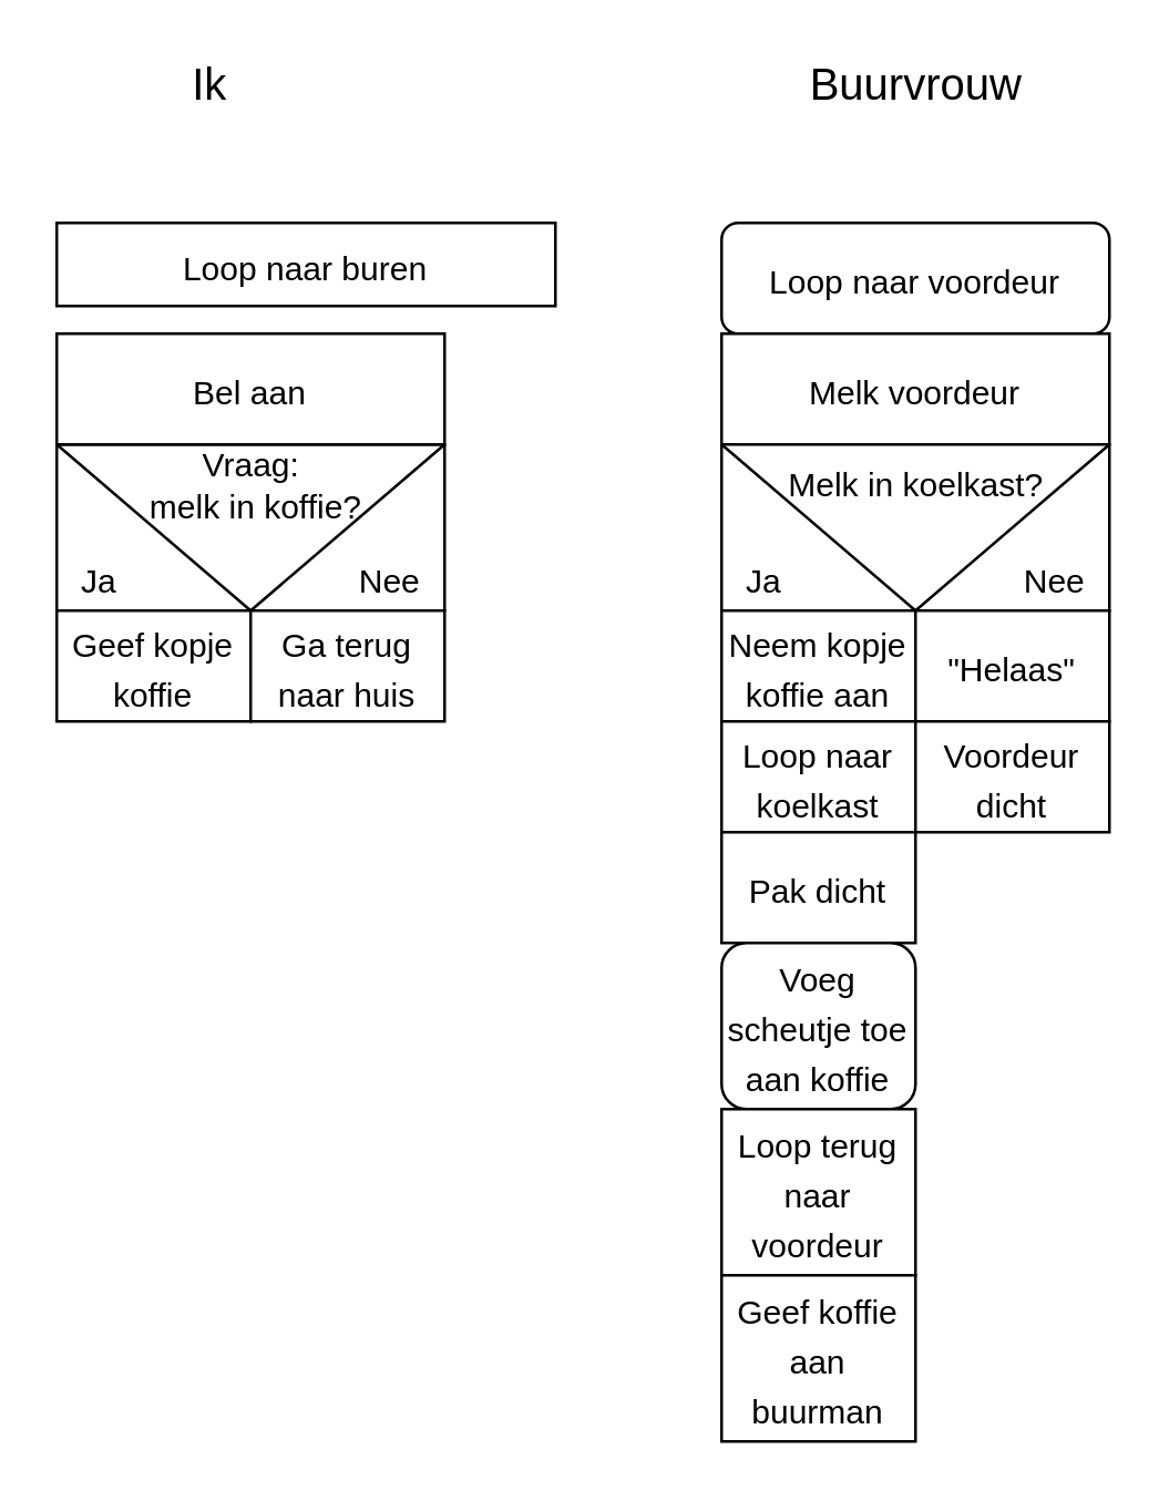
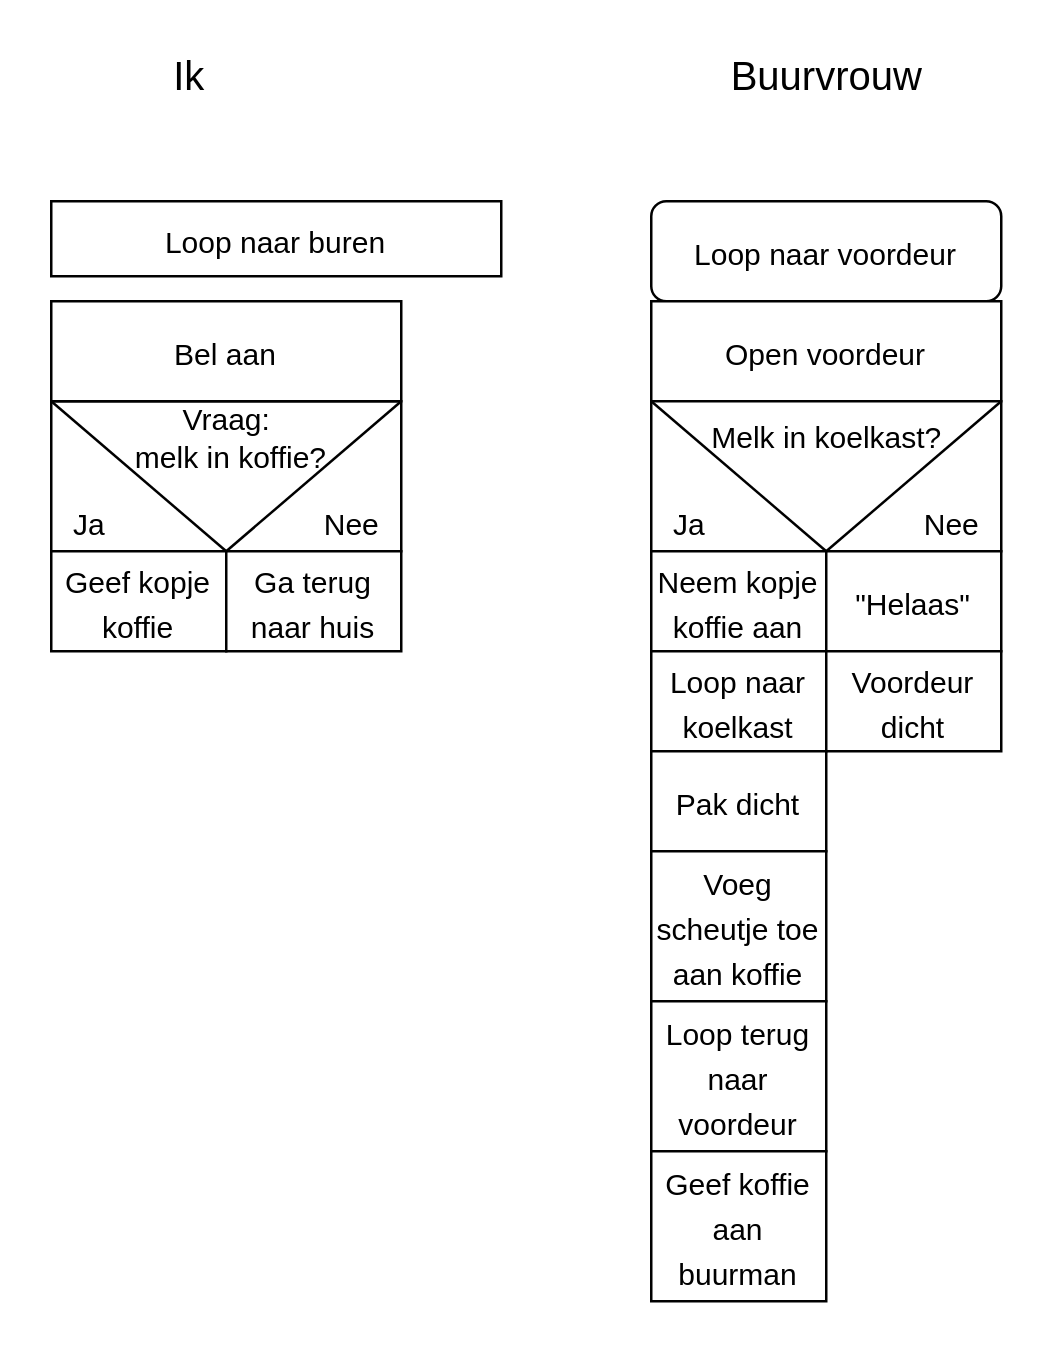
  <mxCell id="0" />
  <mxCell id="1" parent="0" />
  <mxCell id="2" value="" style="rounded=0;whiteSpace=wrap;html=1;fontSize=15;" vertex="1" parent="1"><mxGeometry x="20" y="160" width="140" height="60" as="geometry" /></mxCell>
  <mxCell id="3" value="&lt;font style=&quot;font-size: 12px&quot;&gt;Geef kopje koffie&lt;/font&gt;" style="rounded=0;whiteSpace=wrap;html=1;fontSize=15;" vertex="1" parent="1"><mxGeometry x="20" y="220" width="70" height="40" as="geometry" /></mxCell>
  <mxCell id="4" value="&lt;font style=&quot;font-size: 12px&quot;&gt;Ga terug naar huis&lt;/font&gt;" style="rounded=0;whiteSpace=wrap;html=1;fontSize=15;" vertex="1" parent="1"><mxGeometry x="90" y="220" width="70" height="40" as="geometry" /></mxCell>
  <mxCell id="5" value="" style="endArrow=none;html=1;fontSize=12;exitX=0;exitY=0;exitDx=0;exitDy=0;entryX=1;entryY=0;entryDx=0;entryDy=0;" edge="1" parent="1" source="4" target="2"><mxGeometry width="50" height="50" relative="1" as="geometry"><mxPoint x="110" y="230" as="sourcePoint" /><mxPoint x="160" y="180" as="targetPoint" /></mxGeometry></mxCell>
  <mxCell id="6" value="" style="endArrow=none;html=1;fontSize=12;exitX=0;exitY=0;exitDx=0;exitDy=0;entryX=0;entryY=0;entryDx=0;entryDy=0;" edge="1" parent="1" source="4" target="2"><mxGeometry width="50" height="50" relative="1" as="geometry"><mxPoint x="140" y="220" as="sourcePoint" /><mxPoint x="210" y="180" as="targetPoint" /></mxGeometry></mxCell>
  <mxCell id="7" value="Ja" style="text;html=1;align=center;verticalAlign=middle;resizable=0;points=[];autosize=1;strokeColor=none;fillColor=none;fontSize=12;" vertex="1" parent="1"><mxGeometry x="20" y="200" width="30" height="20" as="geometry" /></mxCell>
  <mxCell id="8" value="Nee" style="text;html=1;align=center;verticalAlign=middle;resizable=0;points=[];autosize=1;strokeColor=none;fillColor=none;fontSize=12;" vertex="1" parent="1"><mxGeometry x="120" y="200" width="40" height="20" as="geometry" /></mxCell>
  <mxCell id="9" value="&lt;font style=&quot;font-size: 12px&quot;&gt;Vraag:&lt;br&gt;&amp;nbsp;melk in koffie?&lt;/font&gt;" style="text;html=1;align=center;verticalAlign=middle;resizable=0;points=[];autosize=1;strokeColor=none;fillColor=none;fontSize=12;" vertex="1" parent="1"><mxGeometry x="40" y="160" width="100" height="30" as="geometry" /></mxCell>
  <mxCell id="10" value="&lt;font style=&quot;font-size: 12px&quot;&gt;Loop naar voordeur&lt;/font&gt;" style="whiteSpace=wrap;html=1;fontSize=15;rounded=1;" vertex="1" parent="1"><mxGeometry x="260" y="80" width="140" height="40" as="geometry" /></mxCell>
- <mxCell id="11" value="&lt;font style=&quot;font-size: 12px&quot;&gt;Melk voordeur&lt;/font&gt;" style="rounded=0;whiteSpace=wrap;html=1;fontSize=15;" vertex="1" parent="1"><mxGeometry x="260" y="120" width="140" height="40" as="geometry" /></mxCell>
+ <mxCell id="11" value="&lt;font style=&quot;font-size: 12px&quot;&gt;Open voordeur&lt;/font&gt;" style="rounded=0;whiteSpace=wrap;html=1;fontSize=15;" vertex="1" parent="1"><mxGeometry x="260" y="120" width="140" height="40" as="geometry" /></mxCell>
  <mxCell id="12" value="" style="rounded=0;whiteSpace=wrap;html=1;fontSize=15;" vertex="1" parent="1"><mxGeometry x="260" y="160" width="140" height="60" as="geometry" /></mxCell>
  <mxCell id="13" value="&lt;font style=&quot;font-size: 12px&quot;&gt;Neem kopje koffie aan&lt;/font&gt;" style="rounded=0;whiteSpace=wrap;html=1;fontSize=15;" vertex="1" parent="1"><mxGeometry x="260" y="220" width="70" height="40" as="geometry" /></mxCell>
  <mxCell id="14" value="&lt;font style=&quot;font-size: 12px&quot;&gt;&quot;Helaas&quot;&lt;/font&gt;" style="rounded=0;whiteSpace=wrap;html=1;fontSize=15;" vertex="1" parent="1"><mxGeometry x="330" y="220" width="70" height="40" as="geometry" /></mxCell>
  <mxCell id="15" value="" style="endArrow=none;html=1;fontSize=12;exitX=0;exitY=0;exitDx=0;exitDy=0;entryX=1;entryY=0;entryDx=0;entryDy=0;" edge="1" parent="1" source="14" target="12"><mxGeometry width="50" height="50" relative="1" as="geometry"><mxPoint x="350" y="230" as="sourcePoint" /><mxPoint x="400" y="180" as="targetPoint" /></mxGeometry></mxCell>
  <mxCell id="16" value="" style="endArrow=none;html=1;fontSize=12;exitX=0;exitY=0;exitDx=0;exitDy=0;entryX=0;entryY=0;entryDx=0;entryDy=0;" edge="1" parent="1" source="14" target="12"><mxGeometry width="50" height="50" relative="1" as="geometry"><mxPoint x="380" y="220" as="sourcePoint" /><mxPoint x="450" y="180" as="targetPoint" /></mxGeometry></mxCell>
  <mxCell id="17" value="Ja" style="text;html=1;align=center;verticalAlign=middle;resizable=0;points=[];autosize=1;strokeColor=none;fillColor=none;fontSize=12;" vertex="1" parent="1"><mxGeometry x="260" y="200" width="30" height="20" as="geometry" /></mxCell>
  <mxCell id="18" value="Nee" style="text;html=1;align=center;verticalAlign=middle;resizable=0;points=[];autosize=1;strokeColor=none;fillColor=none;fontSize=12;" vertex="1" parent="1"><mxGeometry x="360" y="200" width="40" height="20" as="geometry" /></mxCell>
  <mxCell id="19" value="Melk in koelkast?" style="text;html=1;align=center;verticalAlign=middle;resizable=0;points=[];autosize=1;strokeColor=none;fillColor=none;fontSize=12;" vertex="1" parent="1"><mxGeometry x="275" y="165" width="110" height="20" as="geometry" /></mxCell>
  <mxCell id="20" value="&lt;font style=&quot;font-size: 12px&quot;&gt;Loop naar koelkast&lt;/font&gt;" style="rounded=0;whiteSpace=wrap;html=1;fontSize=15;" vertex="1" parent="1"><mxGeometry x="260" y="260" width="70" height="40" as="geometry" /></mxCell>
  <mxCell id="21" value="&lt;font style=&quot;font-size: 12px&quot;&gt;Pak dicht&lt;br&gt;&lt;/font&gt;" style="rounded=0;whiteSpace=wrap;html=1;fontSize=15;" vertex="1" parent="1"><mxGeometry x="260" y="300" width="70" height="40" as="geometry" /></mxCell>
- <mxCell id="22" value="&lt;font style=&quot;font-size: 12px&quot;&gt;Voeg scheutje toe aan koffie&lt;br&gt;&lt;/font&gt;" style="whiteSpace=wrap;html=1;fontSize=15;rounded=1;" vertex="1" parent="1"><mxGeometry x="260" y="340" width="70" height="60" as="geometry" /></mxCell>
+ <mxCell id="22" value="&lt;font style=&quot;font-size: 12px&quot;&gt;Voeg scheutje toe aan koffie&lt;br&gt;&lt;/font&gt;" style="rounded=0;whiteSpace=wrap;html=1;fontSize=15;" vertex="1" parent="1"><mxGeometry x="260" y="340" width="70" height="60" as="geometry" /></mxCell>
  <mxCell id="23" value="&lt;font style=&quot;font-size: 12px&quot;&gt;Loop terug naar voordeur&lt;br&gt;&lt;/font&gt;" style="rounded=0;whiteSpace=wrap;html=1;fontSize=15;" vertex="1" parent="1"><mxGeometry x="260" y="400" width="70" height="60" as="geometry" /></mxCell>
  <mxCell id="24" value="&lt;font style=&quot;font-size: 12px&quot;&gt;Voordeur dicht&lt;br&gt;&lt;/font&gt;" style="rounded=0;whiteSpace=wrap;html=1;fontSize=15;" vertex="1" parent="1"><mxGeometry x="330" y="260" width="70" height="40" as="geometry" /></mxCell>
  <mxCell id="25" value="&lt;font style=&quot;font-size: 16px&quot;&gt;Ik&lt;/font&gt;" style="text;html=1;align=center;verticalAlign=middle;resizable=0;points=[];autosize=1;strokeColor=none;fillColor=none;fontSize=12;" vertex="1" parent="1"><mxGeometry x="60" y="20" width="30" height="20" as="geometry" /></mxCell>
  <mxCell id="26" value="&lt;font style=&quot;font-size: 16px&quot;&gt;Buurvrouw&lt;/font&gt;" style="text;html=1;align=center;verticalAlign=middle;resizable=0;points=[];autosize=1;strokeColor=none;fillColor=none;fontSize=12;" vertex="1" parent="1"><mxGeometry x="285" y="20" width="90" height="20" as="geometry" /></mxCell>
  <mxCell id="27" value="&lt;font style=&quot;font-size: 12px&quot;&gt;Loop naar buren&lt;/font&gt;" style="rounded=0;whiteSpace=wrap;html=1;fontSize=15;" vertex="1" parent="1"><mxGeometry x="20" y="80" width="180" height="30" as="geometry" /></mxCell>
  <mxCell id="28" value="&lt;font style=&quot;font-size: 12px&quot;&gt;Bel aan&lt;/font&gt;" style="rounded=0;whiteSpace=wrap;html=1;fontSize=15;" vertex="1" parent="1"><mxGeometry x="20" y="120" width="140" height="40" as="geometry" /></mxCell>
  <mxCell id="29" value="&lt;font style=&quot;font-size: 12px&quot;&gt;Geef koffie aan buurman&lt;br&gt;&lt;/font&gt;" style="rounded=0;whiteSpace=wrap;html=1;fontSize=15;" vertex="1" parent="1"><mxGeometry x="260" y="460" width="70" height="60" as="geometry" /></mxCell>
